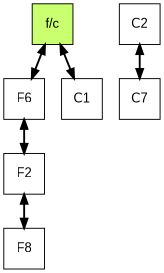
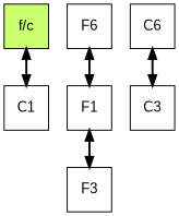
  digraph {
    node [fillcolor=white fontname=Arial shape=box style=filled]
    edge [dir=both style=bold]
    n1 [fillcolor=darkolivegreen1 height=0.6 label="f/c" width=0.6]
    n2 [height=0.6 label=F6 width=0.6]
    n3 [height=0.6 label=C1 width=0.6]
-   n4 [height=0.6 label=F2 width=0.6]
-   n5 [height=0.6 label=F8 width=0.6]
-   n6 [height=0.6 label=C2 width=0.6]
-   n7 [height=0.6 label=C7 width=0.6]
-   n1 -> n2
+   n4 [height=0.6 label=F1 width=0.6]
+   n5 [height=0.6 label=F3 width=0.6]
+   n6 [height=0.6 label=C6 width=0.6]
+   n7 [height=0.6 label=C3 width=0.6]
    n1 -> n3
    n2 -> n4
    n4 -> n5
    n6 -> n7
  }
